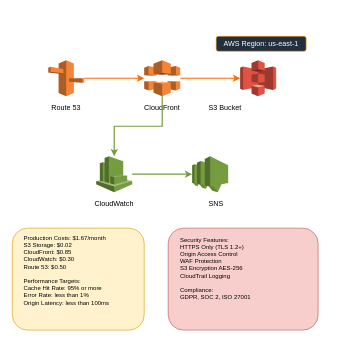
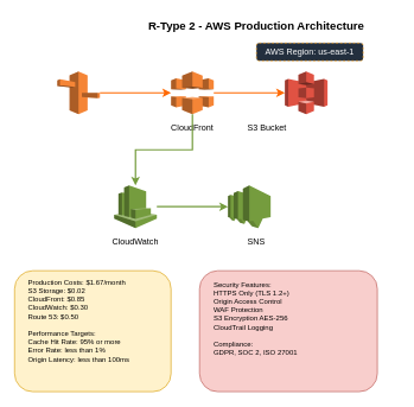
  <mxCell id="0" />
  <mxCell id="1" parent="0" />
+ <mxCell id="2" value="R-Type 2 - AWS Production Architecture" style="text;html=1;strokeColor=none;fillColor=none;align=center;verticalAlign=middle;whiteSpace=wrap;rounded=0;fontSize=16;fontStyle=1;" parent="1" vertex="1"><mxGeometry x="160" y="20" width="400" height="30" as="geometry" /></mxCell>
  <mxCell id="3" value="" style="outlineConnect=0;dashed=0;verticalLabelPosition=bottom;verticalAlign=top;align=center;html=1;shape=mxgraph.aws3.route_53;fillColor=#F58536;gradientColor=none;" parent="1" vertex="1"><mxGeometry x="80" y="100" width="60" height="60" as="geometry" /></mxCell>
- <mxCell id="4" value="Route 53" style="text;html=1;strokeColor=none;fillColor=none;align=center;verticalAlign=middle;whiteSpace=wrap;rounded=0;fontSize=12;" parent="1" vertex="1"><mxGeometry x="70" y="170" width="80" height="20" as="geometry" /></mxCell>
  <mxCell id="5" value="" style="outlineConnect=0;dashed=0;verticalLabelPosition=bottom;verticalAlign=top;align=center;html=1;shape=mxgraph.aws3.cloudfront;fillColor=#F58536;gradientColor=none;" parent="1" vertex="1"><mxGeometry x="240" y="100" width="60" height="60" as="geometry" /></mxCell>
  <mxCell id="6" value="CloudFront" style="text;html=1;strokeColor=none;fillColor=none;align=center;verticalAlign=middle;whiteSpace=wrap;rounded=0;fontSize=12;" parent="1" vertex="1"><mxGeometry x="230" y="170" width="80" height="20" as="geometry" /></mxCell>
  <mxCell id="7" value="" style="outlineConnect=0;dashed=0;verticalLabelPosition=bottom;verticalAlign=top;align=center;html=1;shape=mxgraph.aws3.s3;fillColor=#E05243;gradientColor=none;" parent="1" vertex="1"><mxGeometry x="400" y="100" width="60" height="60" as="geometry" /></mxCell>
  <mxCell id="8" value="S3 Bucket" style="text;html=1;strokeColor=none;fillColor=none;align=center;verticalAlign=middle;whiteSpace=wrap;rounded=0;fontSize=12;" parent="1" vertex="1"><mxGeometry x="335" y="170" width="80" height="20" as="geometry" /></mxCell>
  <mxCell id="9" value="" style="outlineConnect=0;dashed=0;verticalLabelPosition=bottom;verticalAlign=top;align=center;html=1;shape=mxgraph.aws3.cloudwatch;fillColor=#759C3E;gradientColor=none;" parent="1" vertex="1"><mxGeometry x="160" y="260" width="60" height="60" as="geometry" /></mxCell>
  <mxCell id="10" value="CloudWatch" style="text;html=1;strokeColor=none;fillColor=none;align=center;verticalAlign=middle;whiteSpace=wrap;rounded=0;fontSize=12;" parent="1" vertex="1"><mxGeometry x="150" y="330" width="80" height="20" as="geometry" /></mxCell>
  <mxCell id="11" value="" style="outlineConnect=0;dashed=0;verticalLabelPosition=bottom;verticalAlign=top;align=center;html=1;shape=mxgraph.aws3.sns;fillColor=#759C3E;gradientColor=none;" parent="1" vertex="1"><mxGeometry x="320" y="260" width="60" height="60" as="geometry" /></mxCell>
  <mxCell id="12" value="SNS" style="text;html=1;strokeColor=none;fillColor=none;align=center;verticalAlign=middle;whiteSpace=wrap;rounded=0;fontSize=12;" parent="1" vertex="1"><mxGeometry x="320" y="330" width="80" height="20" as="geometry" /></mxCell>
  <mxCell id="13" style="edgeStyle=orthogonalEdgeStyle;rounded=0;orthogonalLoop=1;jettySize=auto;html=1;exitX=1;exitY=0.5;exitDx=0;exitDy=0;entryX=0;entryY=0.5;entryDx=0;entryDy=0;strokeWidth=2;strokeColor=#FF6900;" parent="1" source="3" target="5" edge="1"><mxGeometry relative="1" as="geometry" /></mxCell>
  <mxCell id="14" style="edgeStyle=orthogonalEdgeStyle;rounded=0;orthogonalLoop=1;jettySize=auto;html=1;exitX=1;exitY=0.5;exitDx=0;exitDy=0;entryX=0;entryY=0.5;entryDx=0;entryDy=0;strokeWidth=2;strokeColor=#FF6900;" parent="1" source="5" target="7" edge="1"><mxGeometry relative="1" as="geometry" /></mxCell>
  <mxCell id="15" style="edgeStyle=orthogonalEdgeStyle;rounded=0;orthogonalLoop=1;jettySize=auto;html=1;exitX=0.5;exitY=1;exitDx=0;exitDy=0;entryX=0.5;entryY=0;entryDx=0;entryDy=0;strokeWidth=2;strokeColor=#759C3E;strokeStyle=dashed;" parent="1" source="5" target="9" edge="1"><mxGeometry relative="1" as="geometry" /></mxCell>
  <mxCell id="16" style="edgeStyle=orthogonalEdgeStyle;rounded=0;orthogonalLoop=1;jettySize=auto;html=1;exitX=1;exitY=0.5;exitDx=0;exitDy=0;entryX=0;entryY=0.5;entryDx=0;entryDy=0;strokeWidth=2;strokeColor=#759C3E;strokeStyle=dashed;" parent="1" source="9" target="11" edge="1"><mxGeometry relative="1" as="geometry" /></mxCell>
  <mxCell id="17" value="Production Costs: $1.67/month&#10;S3 Storage: $0.02&#10;CloudFront: $0.85&#10;CloudWatch: $0.30&#10;Route 53: $0.50&#10;&#10;Performance Targets:&#10;Cache Hit Rate: 95% or more&#10;Error Rate: less than 1%&#10;Origin Latency: less than 100ms" style="text;html=1;strokeColor=#d79b00;fillColor=#fff2cc;align=left;verticalAlign=top;whiteSpace=wrap;rounded=1;fontSize=10;spacingTop=4;spacingLeft=17;" parent="1" vertex="1"><mxGeometry x="20" y="380" width="220" height="170" as="geometry" /></mxCell>
  <mxCell id="18" value="Security Features:&#10;HTTPS Only (TLS 1.2+)&#10;Origin Access Control&#10;WAF Protection&#10;S3 Encryption AES-256&#10;CloudTrail Logging&#10;&#10;Compliance:&#10;GDPR, SOC 2, ISO 27001" style="text;html=1;strokeColor=#b85450;fillColor=#f8cecc;align=left;verticalAlign=top;whiteSpace=wrap;rounded=1;fontSize=10;spacingLeft=18;spacingTop=7;" parent="1" vertex="1"><mxGeometry x="280" y="380" width="250" height="170" as="geometry" /></mxCell>
- <mxCell id="19" value="AWS Region: us-east-1" style="rounded=1;whiteSpace=wrap;html=1;fillColor=#232F3E;strokeColor=#FF9900;fontColor=#FFFFFF;fontSize=12;" parent="1" vertex="1"><mxGeometry x="360" y="60" width="150" height="25" as="geometry" /></mxCell>
+ <mxCell id="19" value="AWS Region: us-east-1" style="rounded=1;whiteSpace=wrap;html=1;fillColor=#232F3E;strokeColor=#FF9900;fontColor=#FFFFFF;fontSize=12;dashed=1;" parent="1" vertex="1"><mxGeometry x="360" y="60" width="150" height="25" as="geometry" /></mxCell>
